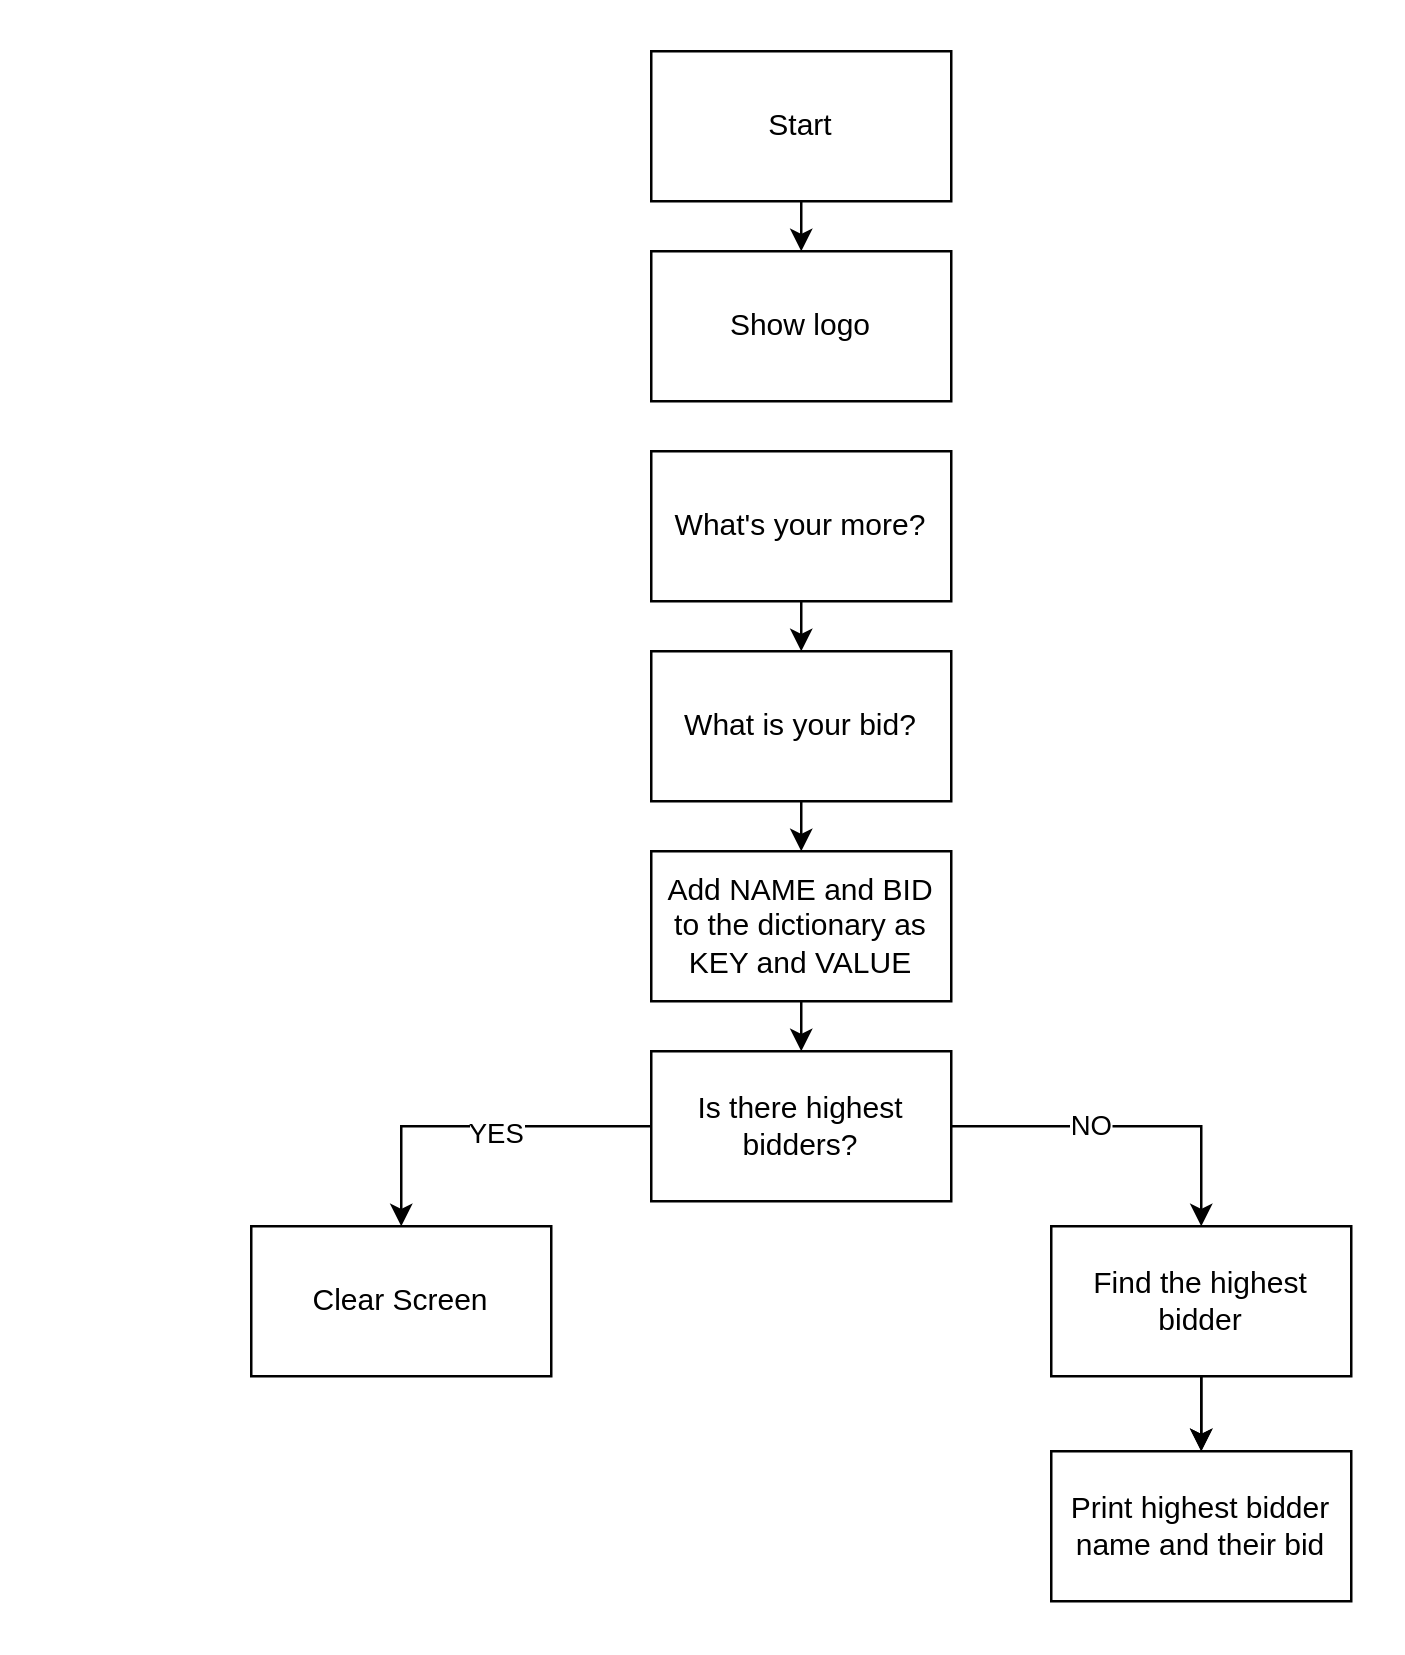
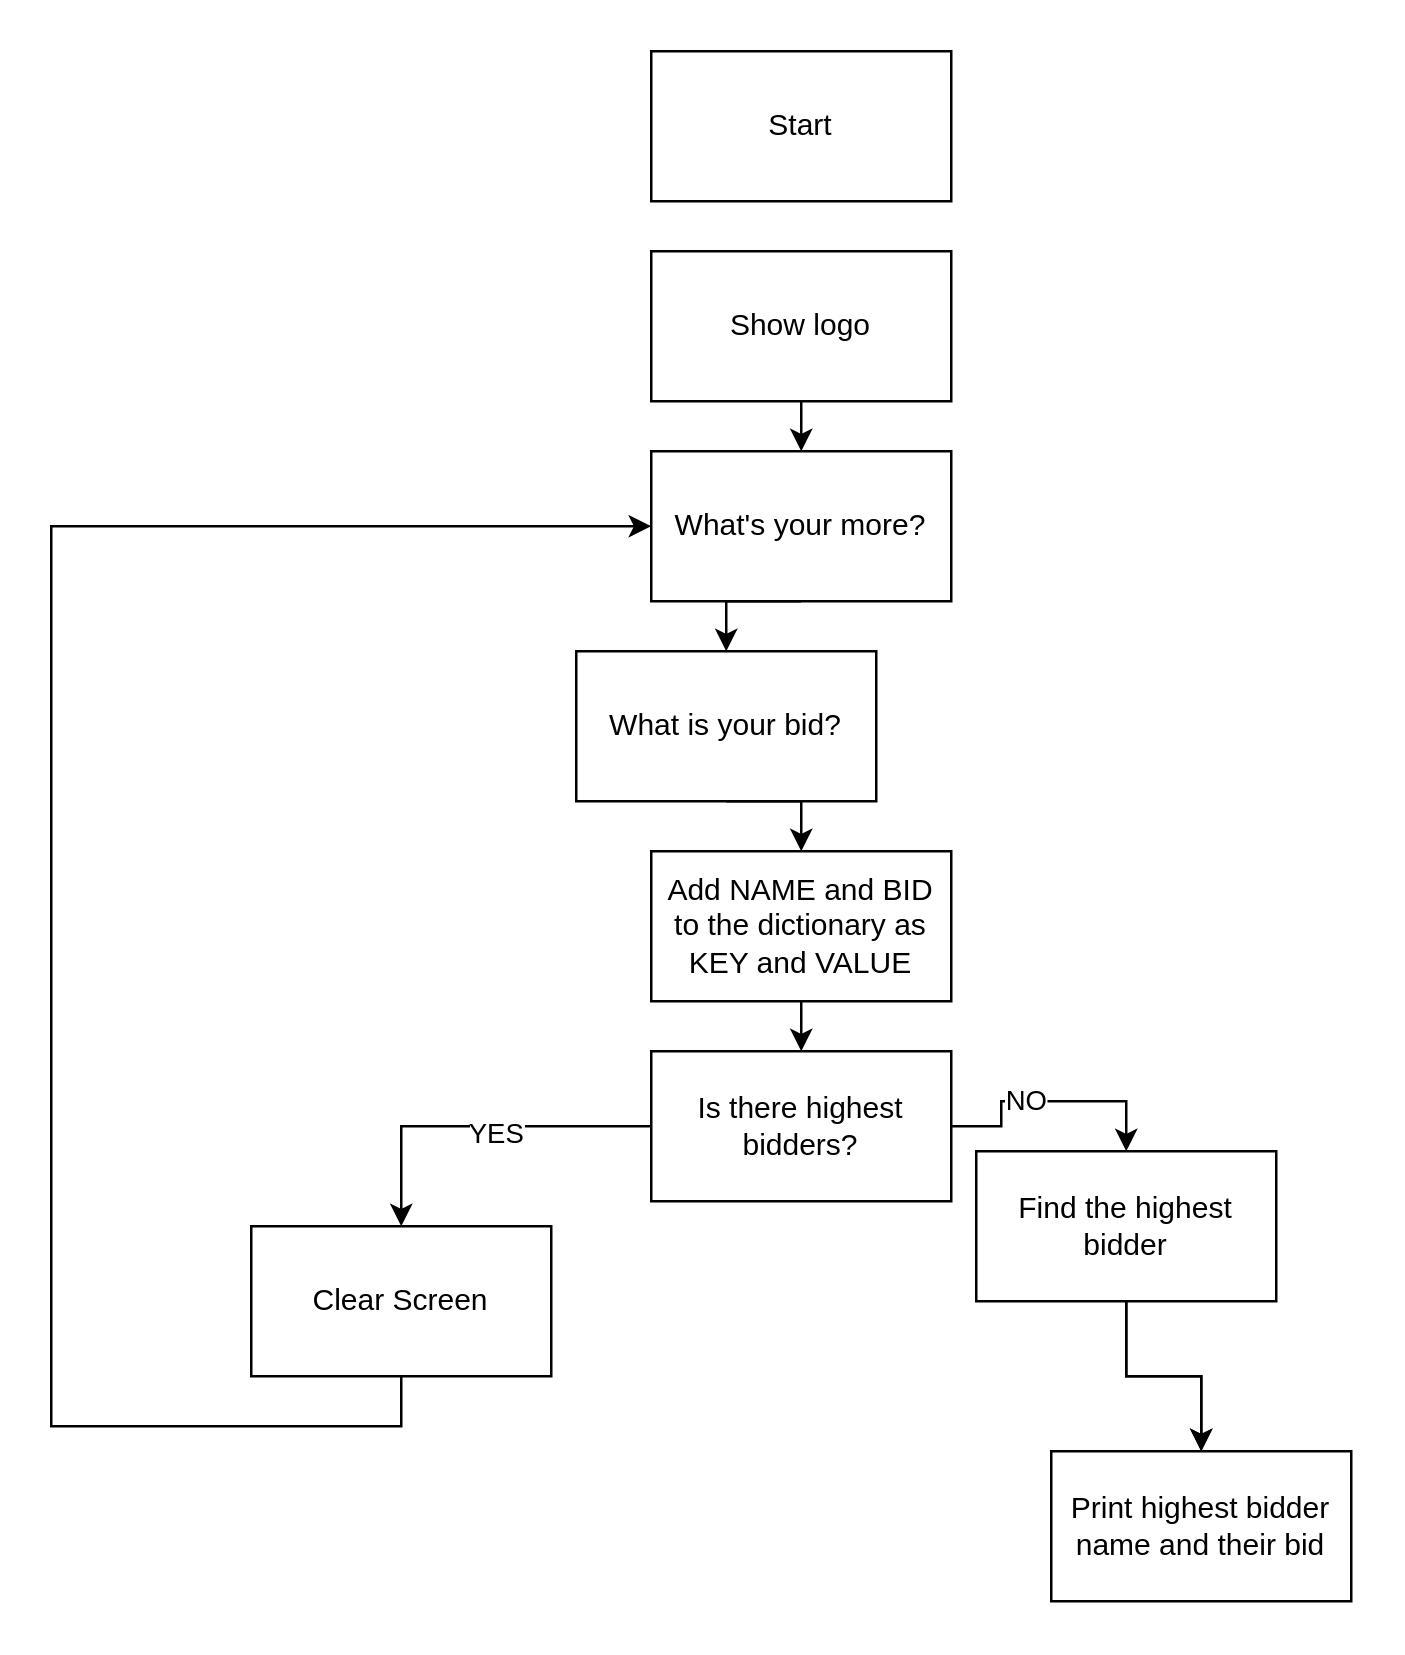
  <mxCell id="0" />
  <mxCell id="1" parent="0" />
- <mxCell id="2" style="edgeStyle=orthogonalEdgeStyle;rounded=0;orthogonalLoop=1;jettySize=auto;html=1;exitX=0.5;exitY=1;exitDx=0;exitDy=0;entryX=0.5;entryY=0;entryDx=0;entryDy=0;" edge="1" parent="1" source="3" target="5"><mxGeometry relative="1" as="geometry" /></mxCell>
  <mxCell id="3" value="Start" style="rounded=0;whiteSpace=wrap;html=1;" vertex="1" parent="1"><mxGeometry x="260" y="20" width="120" height="60" as="geometry" /></mxCell>
+ <mxCell id="4" style="edgeStyle=orthogonalEdgeStyle;rounded=0;orthogonalLoop=1;jettySize=auto;html=1;exitX=0.5;exitY=1;exitDx=0;exitDy=0;entryX=0.5;entryY=0;entryDx=0;entryDy=0;" edge="1" parent="1" source="5" target="7"><mxGeometry relative="1" as="geometry" /></mxCell>
  <mxCell id="5" value="Show logo" style="rounded=0;whiteSpace=wrap;html=1;" vertex="1" parent="1"><mxGeometry x="260" y="100" width="120" height="60" as="geometry" /></mxCell>
  <mxCell id="6" style="edgeStyle=orthogonalEdgeStyle;rounded=0;orthogonalLoop=1;jettySize=auto;html=1;exitX=0.5;exitY=1;exitDx=0;exitDy=0;entryX=0.5;entryY=0;entryDx=0;entryDy=0;" edge="1" parent="1" source="7" target="9"><mxGeometry relative="1" as="geometry" /></mxCell>
  <mxCell id="7" value="What's your more?" style="rounded=0;whiteSpace=wrap;html=1;" vertex="1" parent="1"><mxGeometry x="260" y="180" width="120" height="60" as="geometry" /></mxCell>
  <mxCell id="8" style="edgeStyle=orthogonalEdgeStyle;rounded=0;orthogonalLoop=1;jettySize=auto;html=1;exitX=0.5;exitY=1;exitDx=0;exitDy=0;entryX=0.5;entryY=0;entryDx=0;entryDy=0;" edge="1" parent="1" source="9" target="11"><mxGeometry relative="1" as="geometry" /></mxCell>
- <mxCell id="9" value="What is your bid?" style="rounded=0;whiteSpace=wrap;html=1;" vertex="1" parent="1"><mxGeometry x="260" y="260" width="120" height="60" as="geometry" /></mxCell>
+ <mxCell id="9" value="What is your bid?" style="rounded=0;whiteSpace=wrap;html=1;" vertex="1" parent="1"><mxGeometry x="230" y="260" width="120" height="60" as="geometry" /></mxCell>
  <mxCell id="10" style="edgeStyle=orthogonalEdgeStyle;rounded=0;orthogonalLoop=1;jettySize=auto;html=1;exitX=0.5;exitY=1;exitDx=0;exitDy=0;entryX=0.5;entryY=0;entryDx=0;entryDy=0;" edge="1" parent="1" source="11" target="16"><mxGeometry relative="1" as="geometry" /></mxCell>
  <mxCell id="11" value="Add NAME and BID to the dictionary as KEY and VALUE" style="rounded=0;whiteSpace=wrap;html=1;" vertex="1" parent="1"><mxGeometry x="260" y="340" width="120" height="60" as="geometry" /></mxCell>
  <mxCell id="12" style="edgeStyle=orthogonalEdgeStyle;rounded=0;orthogonalLoop=1;jettySize=auto;html=1;exitX=0;exitY=0.5;exitDx=0;exitDy=0;entryX=0.5;entryY=0;entryDx=0;entryDy=0;" edge="1" parent="1" source="16" target="18"><mxGeometry relative="1" as="geometry" /></mxCell>
  <mxCell id="13" value="YES" style="edgeLabel;html=1;align=center;verticalAlign=middle;resizable=0;points=[];" vertex="1" connectable="0" parent="12"><mxGeometry x="-0.1" y="2" relative="1" as="geometry"><mxPoint as="offset" /></mxGeometry></mxCell>
  <mxCell id="14" style="edgeStyle=orthogonalEdgeStyle;rounded=0;orthogonalLoop=1;jettySize=auto;html=1;exitX=1;exitY=0.5;exitDx=0;exitDy=0;entryX=0.5;entryY=0;entryDx=0;entryDy=0;" edge="1" parent="1" source="16" target="21"><mxGeometry relative="1" as="geometry" /></mxCell>
  <mxCell id="15" value="NO" style="edgeLabel;html=1;align=center;verticalAlign=middle;resizable=0;points=[];" vertex="1" connectable="0" parent="14"><mxGeometry x="-0.214" y="1" relative="1" as="geometry"><mxPoint as="offset" /></mxGeometry></mxCell>
  <mxCell id="16" value="Is there highest bidders?" style="rounded=0;whiteSpace=wrap;html=1;" vertex="1" parent="1"><mxGeometry x="260" y="420" width="120" height="60" as="geometry" /></mxCell>
+ <mxCell id="17" style="edgeStyle=orthogonalEdgeStyle;rounded=0;orthogonalLoop=1;jettySize=auto;html=1;exitX=0.5;exitY=1;exitDx=0;exitDy=0;entryX=0;entryY=0.5;entryDx=0;entryDy=0;" edge="1" parent="1" source="18" target="7"><mxGeometry relative="1" as="geometry"><Array as="points"><mxPoint x="160" y="570" /><mxPoint x="20" y="570" /><mxPoint x="20" y="210" /></Array></mxGeometry></mxCell>
  <mxCell id="18" value="Clear Screen" style="rounded=0;whiteSpace=wrap;html=1;" vertex="1" parent="1"><mxGeometry x="100" y="490" width="120" height="60" as="geometry" /></mxCell>
  <mxCell id="19" value="" style="edgeStyle=orthogonalEdgeStyle;rounded=0;orthogonalLoop=1;jettySize=auto;html=1;" edge="1" parent="1" source="21" target="22"><mxGeometry relative="1" as="geometry" /></mxCell>
  <mxCell id="20" style="edgeStyle=orthogonalEdgeStyle;rounded=0;orthogonalLoop=1;jettySize=auto;html=1;exitX=0.5;exitY=1;exitDx=0;exitDy=0;" edge="1" parent="1" source="21" target="22"><mxGeometry relative="1" as="geometry" /></mxCell>
- <mxCell id="21" value="Find the highest bidder" style="rounded=0;whiteSpace=wrap;html=1;" vertex="1" parent="1"><mxGeometry x="420" y="490" width="120" height="60" as="geometry" /></mxCell>
+ <mxCell id="21" value="Find the highest bidder" style="rounded=0;whiteSpace=wrap;html=1;" vertex="1" parent="1"><mxGeometry x="390" y="460" width="120" height="60" as="geometry" /></mxCell>
  <mxCell id="22" value="Print highest bidder name and their bid" style="rounded=0;whiteSpace=wrap;html=1;" vertex="1" parent="1"><mxGeometry x="420" y="580" width="120" height="60" as="geometry" /></mxCell>
